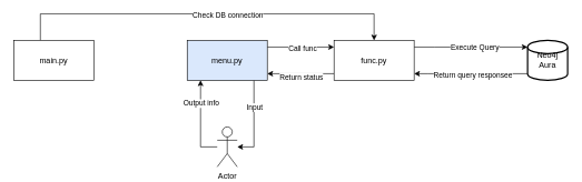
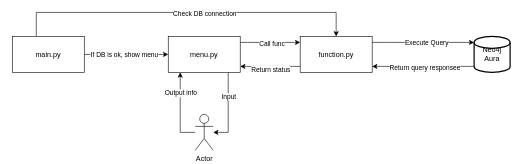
  <mxCell id="0" />
  <mxCell id="1" parent="0" />
+ <mxCell id="2" style="edgeStyle=orthogonalEdgeStyle;rounded=0;orthogonalLoop=1;jettySize=auto;html=1;entryX=0;entryY=0.5;entryDx=0;entryDy=0;" edge="1" parent="1" source="6" target="16"><mxGeometry relative="1" as="geometry"><Array as="points" /></mxGeometry></mxCell>
+ <mxCell id="3" value="If DB is ok, show menu" style="edgeLabel;html=1;align=center;verticalAlign=middle;resizable=0;points=[];" vertex="1" connectable="0" parent="2"><mxGeometry x="-0.583" relative="1" as="geometry"><mxPoint x="37" as="offset" /></mxGeometry></mxCell>
  <mxCell id="4" style="edgeStyle=orthogonalEdgeStyle;rounded=0;orthogonalLoop=1;jettySize=auto;html=1;entryX=0.5;entryY=0;entryDx=0;entryDy=0;" edge="1" parent="1" source="6" target="11"><mxGeometry relative="1" as="geometry"><Array as="points"><mxPoint x="60" y="20" /><mxPoint x="560" y="20" /></Array></mxGeometry></mxCell>
  <mxCell id="5" value="Check DB connection" style="edgeLabel;html=1;align=center;verticalAlign=middle;resizable=0;points=[];" vertex="1" connectable="0" parent="4"><mxGeometry x="-0.575" y="-2" relative="1" as="geometry"><mxPoint x="197" as="offset" /></mxGeometry></mxCell>
  <mxCell id="6" value="main.py" style="rounded=0;whiteSpace=wrap;html=1;" vertex="1" parent="1"><mxGeometry x="20" y="60" width="120" height="60" as="geometry" /></mxCell>
  <mxCell id="7" style="edgeStyle=orthogonalEdgeStyle;rounded=0;orthogonalLoop=1;jettySize=auto;html=1;" edge="1" parent="1" source="11" target="19"><mxGeometry relative="1" as="geometry"><Array as="points"><mxPoint x="650" y="70" /><mxPoint x="650" y="70" /></Array></mxGeometry></mxCell>
  <mxCell id="8" value="Execute Query" style="edgeLabel;html=1;align=center;verticalAlign=middle;resizable=0;points=[];" vertex="1" connectable="0" parent="7"><mxGeometry x="-0.378" y="5" relative="1" as="geometry"><mxPoint x="37" y="5" as="offset" /></mxGeometry></mxCell>
  <mxCell id="9" style="edgeStyle=orthogonalEdgeStyle;rounded=0;orthogonalLoop=1;jettySize=auto;html=1;" edge="1" parent="1" source="11" target="16"><mxGeometry relative="1" as="geometry"><Array as="points"><mxPoint x="450" y="110" /><mxPoint x="450" y="110" /></Array></mxGeometry></mxCell>
  <mxCell id="10" value="Return status" style="edgeLabel;html=1;align=center;verticalAlign=middle;resizable=0;points=[];" vertex="1" connectable="0" parent="9"><mxGeometry x="0.009" y="4" relative="1" as="geometry"><mxPoint as="offset" /></mxGeometry></mxCell>
- <mxCell id="11" value="func.py" style="rounded=0;whiteSpace=wrap;html=1;" vertex="1" parent="1"><mxGeometry x="500" y="60" width="120" height="60" as="geometry" /></mxCell>
+ <mxCell id="11" value="function.py" style="rounded=0;whiteSpace=wrap;html=1;" vertex="1" parent="1"><mxGeometry x="500" y="60" width="120" height="60" as="geometry" /></mxCell>
  <mxCell id="12" style="edgeStyle=orthogonalEdgeStyle;rounded=0;orthogonalLoop=1;jettySize=auto;html=1;" edge="1" parent="1" source="16" target="22"><mxGeometry relative="1" as="geometry"><Array as="points"><mxPoint x="380" y="220" /></Array></mxGeometry></mxCell>
  <mxCell id="13" value="Input" style="edgeLabel;html=1;align=center;verticalAlign=middle;resizable=0;points=[];" vertex="1" connectable="0" parent="12"><mxGeometry x="0.053" relative="1" as="geometry"><mxPoint y="-26" as="offset" /></mxGeometry></mxCell>
  <mxCell id="14" style="edgeStyle=orthogonalEdgeStyle;rounded=0;orthogonalLoop=1;jettySize=auto;html=1;" edge="1" parent="1" source="16" target="11"><mxGeometry relative="1" as="geometry"><Array as="points"><mxPoint x="460" y="70" /><mxPoint x="460" y="70" /></Array></mxGeometry></mxCell>
  <mxCell id="15" value="Call func" style="edgeLabel;html=1;align=center;verticalAlign=middle;resizable=0;points=[];" vertex="1" connectable="0" parent="14"><mxGeometry x="0.049" y="-1" relative="1" as="geometry"><mxPoint as="offset" /></mxGeometry></mxCell>
- <mxCell id="16" value="menu.py" style="rounded=0;whiteSpace=wrap;html=1;fillColor=#dae8fc;" vertex="1" parent="1"><mxGeometry x="280" y="60" width="120" height="60" as="geometry" /></mxCell>
+ <mxCell id="16" value="menu.py" style="rounded=0;whiteSpace=wrap;html=1;" vertex="1" parent="1"><mxGeometry x="280" y="60" width="120" height="60" as="geometry" /></mxCell>
  <mxCell id="17" style="edgeStyle=orthogonalEdgeStyle;rounded=0;orthogonalLoop=1;jettySize=auto;html=1;" edge="1" parent="1" source="19" target="11"><mxGeometry relative="1" as="geometry"><Array as="points"><mxPoint x="640" y="110" /><mxPoint x="640" y="110" /></Array></mxGeometry></mxCell>
  <mxCell id="18" value="Return query responsee" style="edgeLabel;html=1;align=center;verticalAlign=middle;resizable=0;points=[];" vertex="1" connectable="0" parent="17"><mxGeometry x="-0.028" y="1" relative="1" as="geometry"><mxPoint as="offset" /></mxGeometry></mxCell>
  <mxCell id="19" value="Neo4j Aura" style="strokeWidth=2;html=1;shape=mxgraph.flowchart.database;whiteSpace=wrap;" vertex="1" parent="1"><mxGeometry x="790" y="60" width="60" height="60" as="geometry" /></mxCell>
  <mxCell id="20" style="edgeStyle=orthogonalEdgeStyle;rounded=0;orthogonalLoop=1;jettySize=auto;html=1;" edge="1" parent="1" source="22" target="16"><mxGeometry relative="1" as="geometry"><Array as="points"><mxPoint x="300" y="160" /><mxPoint x="300" y="160" /></Array></mxGeometry></mxCell>
  <mxCell id="21" value="Output info" style="edgeLabel;html=1;align=center;verticalAlign=middle;resizable=0;points=[];" vertex="1" connectable="0" parent="20"><mxGeometry x="-0.122" relative="1" as="geometry"><mxPoint y="-36" as="offset" /></mxGeometry></mxCell>
  <mxCell id="22" value="Actor" style="shape=umlActor;verticalLabelPosition=bottom;verticalAlign=top;html=1;outlineConnect=0;" vertex="1" parent="1"><mxGeometry x="325" y="190" width="30" height="60" as="geometry" /></mxCell>
